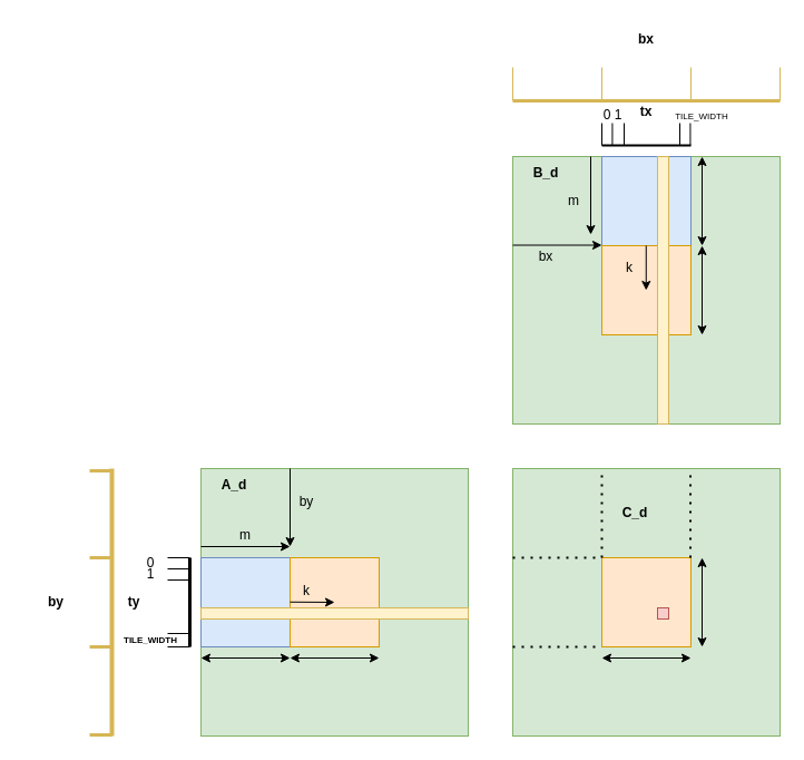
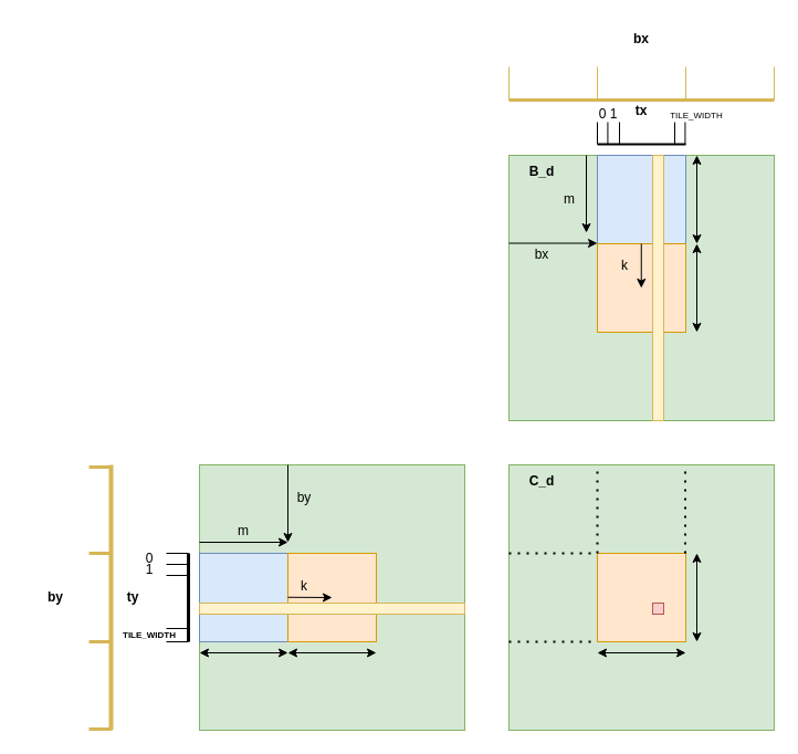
  <mxCell id="0" />
  <mxCell id="1" parent="0" />
  <mxCell id="2" value="" style="whiteSpace=wrap;html=1;aspect=fixed;fillColor=#d5e8d4;strokeColor=#82b366;" vertex="1" parent="1"><mxGeometry x="180" y="420" width="240" height="240" as="geometry" /></mxCell>
  <mxCell id="3" value="" style="whiteSpace=wrap;html=1;aspect=fixed;fillColor=#d5e8d4;strokeColor=#82b366;" vertex="1" parent="1"><mxGeometry x="460" y="140" width="240" height="240" as="geometry" /></mxCell>
  <mxCell id="4" value="" style="whiteSpace=wrap;html=1;aspect=fixed;fillColor=#d5e8d4;strokeColor=#82b366;" vertex="1" parent="1"><mxGeometry x="460" y="420" width="240" height="240" as="geometry" /></mxCell>
- <mxCell id="5" value="&lt;b&gt;A_d&lt;/b&gt;" style="text;html=1;align=center;verticalAlign=middle;whiteSpace=wrap;rounded=0;" vertex="1" parent="1"><mxGeometry x="180" y="420" width="60" height="30" as="geometry" /></mxCell>
  <mxCell id="6" value="&lt;b&gt;B_d&lt;/b&gt;" style="text;html=1;align=center;verticalAlign=middle;whiteSpace=wrap;rounded=0;" vertex="1" parent="1"><mxGeometry x="460" y="140" width="60" height="30" as="geometry" /></mxCell>
- <mxCell id="7" value="&lt;b&gt;C_d&lt;/b&gt;" style="text;html=1;align=center;verticalAlign=middle;whiteSpace=wrap;rounded=0;" vertex="1" parent="1"><mxGeometry x="540" y="445" width="60" height="30" as="geometry" /></mxCell>
+ <mxCell id="7" value="&lt;b&gt;C_d&lt;/b&gt;" style="text;html=1;align=center;verticalAlign=middle;whiteSpace=wrap;rounded=0;" vertex="1" parent="1"><mxGeometry x="460" y="420" width="60" height="30" as="geometry" /></mxCell>
  <mxCell id="8" value="" style="endArrow=none;html=1;rounded=0;strokeWidth=4;fillColor=#fff2cc;strokeColor=#d6b656;" edge="1" parent="1"><mxGeometry width="50" height="50" relative="1" as="geometry"><mxPoint x="100" y="660" as="sourcePoint" /><mxPoint x="100" y="420" as="targetPoint" /></mxGeometry></mxCell>
  <mxCell id="9" value="" style="endArrow=none;html=1;rounded=0;strokeWidth=3;fillColor=#fff2cc;strokeColor=#d6b656;" edge="1" parent="1"><mxGeometry width="50" height="50" relative="1" as="geometry"><mxPoint x="80" y="422" as="sourcePoint" /><mxPoint x="100" y="422" as="targetPoint" /></mxGeometry></mxCell>
  <mxCell id="10" value="" style="endArrow=none;html=1;rounded=0;strokeWidth=3;fillColor=#fff2cc;strokeColor=#d6b656;" edge="1" parent="1"><mxGeometry width="50" height="50" relative="1" as="geometry"><mxPoint x="80" y="500" as="sourcePoint" /><mxPoint x="100" y="500" as="targetPoint" /></mxGeometry></mxCell>
  <mxCell id="11" value="" style="endArrow=none;html=1;rounded=0;strokeWidth=3;fillColor=#fff2cc;strokeColor=#d6b656;" edge="1" parent="1"><mxGeometry width="50" height="50" relative="1" as="geometry"><mxPoint x="80" y="580" as="sourcePoint" /><mxPoint x="100" y="580" as="targetPoint" /></mxGeometry></mxCell>
  <mxCell id="12" value="" style="endArrow=none;html=1;rounded=0;strokeWidth=3;fillColor=#fff2cc;strokeColor=#d6b656;" edge="1" parent="1"><mxGeometry width="50" height="50" relative="1" as="geometry"><mxPoint x="80" y="659" as="sourcePoint" /><mxPoint x="100" y="659" as="targetPoint" /></mxGeometry></mxCell>
  <mxCell id="13" value="&lt;b&gt;by&lt;/b&gt;" style="text;html=1;align=center;verticalAlign=middle;whiteSpace=wrap;rounded=0;" vertex="1" parent="1"><mxGeometry x="20" y="525" width="60" height="30" as="geometry" /></mxCell>
  <mxCell id="14" value="" style="endArrow=none;html=1;rounded=0;strokeWidth=3;" edge="1" parent="1"><mxGeometry width="50" height="50" relative="1" as="geometry"><mxPoint x="170" y="580" as="sourcePoint" /><mxPoint x="170" y="500" as="targetPoint" /></mxGeometry></mxCell>
  <mxCell id="15" value="" style="endArrow=none;html=1;rounded=0;" edge="1" parent="1"><mxGeometry width="50" height="50" relative="1" as="geometry"><mxPoint x="150" y="500" as="sourcePoint" /><mxPoint x="170" y="500" as="targetPoint" /></mxGeometry></mxCell>
  <mxCell id="16" value="" style="endArrow=none;html=1;rounded=0;" edge="1" parent="1"><mxGeometry width="50" height="50" relative="1" as="geometry"><mxPoint x="150" y="510" as="sourcePoint" /><mxPoint x="170" y="510" as="targetPoint" /></mxGeometry></mxCell>
  <mxCell id="17" value="" style="endArrow=none;html=1;rounded=0;" edge="1" parent="1"><mxGeometry width="50" height="50" relative="1" as="geometry"><mxPoint x="150" y="520" as="sourcePoint" /><mxPoint x="170" y="520" as="targetPoint" /></mxGeometry></mxCell>
  <mxCell id="18" value="" style="endArrow=none;html=1;rounded=0;" edge="1" parent="1"><mxGeometry width="50" height="50" relative="1" as="geometry"><mxPoint x="150" y="580" as="sourcePoint" /><mxPoint x="170" y="580" as="targetPoint" /></mxGeometry></mxCell>
  <mxCell id="19" value="&lt;b&gt;ty&lt;/b&gt;" style="text;html=1;align=center;verticalAlign=middle;whiteSpace=wrap;rounded=0;" vertex="1" parent="1"><mxGeometry x="90" y="525" width="60" height="30" as="geometry" /></mxCell>
  <mxCell id="20" value="0" style="text;html=1;align=center;verticalAlign=middle;whiteSpace=wrap;rounded=0;" vertex="1" parent="1"><mxGeometry x="120" y="500" width="30" height="10" as="geometry" /></mxCell>
  <mxCell id="21" value="1" style="text;html=1;align=center;verticalAlign=middle;whiteSpace=wrap;rounded=0;" vertex="1" parent="1"><mxGeometry x="120" y="510" width="30" height="10" as="geometry" /></mxCell>
  <mxCell id="22" value="&lt;font style=&quot;font-size: 8px;&quot;&gt;&lt;b&gt;TILE_WIDTH&lt;/b&gt;&lt;/font&gt;" style="text;html=1;align=center;verticalAlign=middle;whiteSpace=wrap;rounded=0;" vertex="1" parent="1"><mxGeometry x="120" y="568" width="30" height="10" as="geometry" /></mxCell>
  <mxCell id="23" value="" style="endArrow=none;html=1;rounded=0;" edge="1" parent="1"><mxGeometry width="50" height="50" relative="1" as="geometry"><mxPoint x="150" y="568" as="sourcePoint" /><mxPoint x="170" y="568" as="targetPoint" /></mxGeometry></mxCell>
  <mxCell id="24" value="" style="rounded=0;whiteSpace=wrap;html=1;fillColor=#dae8fc;strokeColor=#6c8ebf;" vertex="1" parent="1"><mxGeometry x="180" y="500" width="80" height="80" as="geometry" /></mxCell>
  <mxCell id="25" value="" style="rounded=0;whiteSpace=wrap;html=1;fillColor=#ffe6cc;strokeColor=#d79b00;" vertex="1" parent="1"><mxGeometry x="260" y="500" width="80" height="80" as="geometry" /></mxCell>
  <mxCell id="26" value="" style="rounded=0;whiteSpace=wrap;html=1;fillColor=#dae8fc;strokeColor=#6c8ebf;" vertex="1" parent="1"><mxGeometry x="540" y="140" width="80" height="80" as="geometry" /></mxCell>
  <mxCell id="27" value="" style="rounded=0;whiteSpace=wrap;html=1;fillColor=#ffe6cc;strokeColor=#d79b00;" vertex="1" parent="1"><mxGeometry x="540" y="220" width="80" height="80" as="geometry" /></mxCell>
  <mxCell id="28" value="" style="rounded=0;whiteSpace=wrap;html=1;fillColor=#ffe6cc;strokeColor=#d79b00;" vertex="1" parent="1"><mxGeometry x="540" y="500" width="80" height="80" as="geometry" /></mxCell>
  <mxCell id="29" value="" style="endArrow=classic;html=1;rounded=0;" edge="1" parent="1"><mxGeometry width="50" height="50" relative="1" as="geometry"><mxPoint x="180" y="490" as="sourcePoint" /><mxPoint x="260" y="490" as="targetPoint" /></mxGeometry></mxCell>
  <mxCell id="30" value="" style="endArrow=classic;html=1;rounded=0;" edge="1" parent="1"><mxGeometry width="50" height="50" relative="1" as="geometry"><mxPoint x="260" y="420" as="sourcePoint" /><mxPoint x="260" y="490" as="targetPoint" /></mxGeometry></mxCell>
  <mxCell id="31" value="" style="endArrow=classic;startArrow=classic;html=1;rounded=0;" edge="1" parent="1"><mxGeometry width="50" height="50" relative="1" as="geometry"><mxPoint x="180" y="590" as="sourcePoint" /><mxPoint x="260" y="590" as="targetPoint" /></mxGeometry></mxCell>
  <mxCell id="32" value="" style="endArrow=classic;startArrow=classic;html=1;rounded=0;" edge="1" parent="1"><mxGeometry width="50" height="50" relative="1" as="geometry"><mxPoint x="260" y="590" as="sourcePoint" /><mxPoint x="340" y="590" as="targetPoint" /></mxGeometry></mxCell>
  <mxCell id="33" value="" style="endArrow=classic;startArrow=classic;html=1;rounded=0;" edge="1" parent="1"><mxGeometry width="50" height="50" relative="1" as="geometry"><mxPoint x="540" y="590" as="sourcePoint" /><mxPoint x="620" y="590" as="targetPoint" /></mxGeometry></mxCell>
  <mxCell id="34" value="" style="endArrow=classic;startArrow=classic;html=1;rounded=0;" edge="1" parent="1"><mxGeometry width="50" height="50" relative="1" as="geometry"><mxPoint x="630" y="580" as="sourcePoint" /><mxPoint x="630" y="500" as="targetPoint" /></mxGeometry></mxCell>
  <mxCell id="35" value="" style="endArrow=classic;startArrow=classic;html=1;rounded=0;" edge="1" parent="1"><mxGeometry width="50" height="50" relative="1" as="geometry"><mxPoint x="630" y="220" as="sourcePoint" /><mxPoint x="630" y="140" as="targetPoint" /></mxGeometry></mxCell>
  <mxCell id="36" value="" style="endArrow=classic;startArrow=classic;html=1;rounded=0;" edge="1" parent="1"><mxGeometry width="50" height="50" relative="1" as="geometry"><mxPoint x="630" y="300" as="sourcePoint" /><mxPoint x="630" y="220" as="targetPoint" /></mxGeometry></mxCell>
  <mxCell id="37" value="" style="endArrow=none;dashed=1;html=1;dashPattern=1 3;strokeWidth=2;rounded=0;" edge="1" parent="1"><mxGeometry width="50" height="50" relative="1" as="geometry"><mxPoint x="460" y="500" as="sourcePoint" /><mxPoint x="540" y="500" as="targetPoint" /></mxGeometry></mxCell>
  <mxCell id="38" value="" style="endArrow=none;dashed=1;html=1;dashPattern=1 3;strokeWidth=2;rounded=0;" edge="1" parent="1"><mxGeometry width="50" height="50" relative="1" as="geometry"><mxPoint x="460" y="580" as="sourcePoint" /><mxPoint x="540" y="580" as="targetPoint" /></mxGeometry></mxCell>
  <mxCell id="39" value="" style="endArrow=none;dashed=1;html=1;dashPattern=1 3;strokeWidth=2;rounded=0;" edge="1" parent="1"><mxGeometry width="50" height="50" relative="1" as="geometry"><mxPoint x="540" y="500" as="sourcePoint" /><mxPoint x="540" y="420" as="targetPoint" /></mxGeometry></mxCell>
  <mxCell id="40" value="" style="endArrow=none;dashed=1;html=1;dashPattern=1 3;strokeWidth=2;rounded=0;" edge="1" parent="1"><mxGeometry width="50" height="50" relative="1" as="geometry"><mxPoint x="619.52" y="500" as="sourcePoint" /><mxPoint x="619.52" y="420" as="targetPoint" /></mxGeometry></mxCell>
  <mxCell id="41" value="" style="rounded=0;whiteSpace=wrap;html=1;fillColor=#fff2cc;strokeColor=#d6b656;" vertex="1" parent="1"><mxGeometry x="180" y="545" width="240" height="10" as="geometry" /></mxCell>
  <mxCell id="42" value="" style="rounded=0;whiteSpace=wrap;html=1;fillColor=#fff2cc;strokeColor=#d6b656;" vertex="1" parent="1"><mxGeometry x="590" y="140" width="10" height="240" as="geometry" /></mxCell>
  <mxCell id="43" value="" style="endArrow=none;dashed=1;html=1;dashPattern=1 3;strokeWidth=2;rounded=0;" edge="1" parent="1" target="44"><mxGeometry width="50" height="50" relative="1" as="geometry"><mxPoint x="600" y="550" as="sourcePoint" /><mxPoint x="600" y="380" as="targetPoint" /></mxGeometry></mxCell>
  <mxCell id="44" value="" style="rounded=0;whiteSpace=wrap;html=1;fillColor=#f8cecc;strokeColor=#b85450;" vertex="1" parent="1"><mxGeometry x="590" y="545" width="10" height="10" as="geometry" /></mxCell>
  <mxCell id="45" value="k" style="text;html=1;align=center;verticalAlign=middle;whiteSpace=wrap;rounded=0;" vertex="1" parent="1"><mxGeometry x="550" y="230" width="30" height="20" as="geometry" /></mxCell>
  <mxCell id="46" value="k" style="text;html=1;align=center;verticalAlign=middle;whiteSpace=wrap;rounded=0;" vertex="1" parent="1"><mxGeometry x="260" y="520" width="30" height="20" as="geometry" /></mxCell>
  <mxCell id="47" value="by" style="text;html=1;align=center;verticalAlign=middle;whiteSpace=wrap;rounded=0;" vertex="1" parent="1"><mxGeometry x="260" y="440" width="30" height="20" as="geometry" /></mxCell>
  <mxCell id="48" value="m" style="text;html=1;align=center;verticalAlign=middle;whiteSpace=wrap;rounded=0;" vertex="1" parent="1"><mxGeometry x="205" y="470" width="30" height="20" as="geometry" /></mxCell>
  <mxCell id="49" value="" style="endArrow=classic;html=1;rounded=0;" edge="1" parent="1"><mxGeometry width="50" height="50" relative="1" as="geometry"><mxPoint x="260" y="539.76" as="sourcePoint" /><mxPoint x="300" y="540" as="targetPoint" /></mxGeometry></mxCell>
  <mxCell id="50" value="" style="endArrow=classic;html=1;rounded=0;" edge="1" parent="1"><mxGeometry width="50" height="50" relative="1" as="geometry"><mxPoint x="530" y="140" as="sourcePoint" /><mxPoint x="530" y="210" as="targetPoint" /></mxGeometry></mxCell>
  <mxCell id="51" value="" style="endArrow=classic;html=1;rounded=0;" edge="1" parent="1"><mxGeometry width="50" height="50" relative="1" as="geometry"><mxPoint x="460" y="219.52" as="sourcePoint" /><mxPoint x="540" y="219.52" as="targetPoint" /></mxGeometry></mxCell>
  <mxCell id="52" value="bx" style="text;html=1;align=center;verticalAlign=middle;whiteSpace=wrap;rounded=0;" vertex="1" parent="1"><mxGeometry x="475" y="220" width="30" height="20" as="geometry" /></mxCell>
  <mxCell id="53" value="m" style="text;html=1;align=center;verticalAlign=middle;whiteSpace=wrap;rounded=0;" vertex="1" parent="1"><mxGeometry x="500" y="170" width="30" height="20" as="geometry" /></mxCell>
  <mxCell id="54" value="" style="endArrow=classic;html=1;rounded=0;" edge="1" parent="1"><mxGeometry width="50" height="50" relative="1" as="geometry"><mxPoint x="579.76" y="220" as="sourcePoint" /><mxPoint x="579.76" y="260" as="targetPoint" /></mxGeometry></mxCell>
  <mxCell id="55" value="" style="endArrow=none;html=1;rounded=0;strokeWidth=3;fillColor=#fff2cc;strokeColor=#d6b656;" edge="1" parent="1"><mxGeometry width="50" height="50" relative="1" as="geometry"><mxPoint x="460" y="90" as="sourcePoint" /><mxPoint x="700" y="90" as="targetPoint" /></mxGeometry></mxCell>
  <mxCell id="56" value="" style="endArrow=none;html=1;rounded=0;fillColor=#fff2cc;strokeColor=#d6b656;" edge="1" parent="1"><mxGeometry width="50" height="50" relative="1" as="geometry"><mxPoint x="460" y="90" as="sourcePoint" /><mxPoint x="460" as="targetPoint" y="60" /></mxGeometry></mxCell>
  <mxCell id="57" value="" style="endArrow=none;html=1;rounded=0;fillColor=#fff2cc;strokeColor=#d6b656;" edge="1" parent="1"><mxGeometry width="50" height="50" relative="1" as="geometry"><mxPoint x="540" y="90" as="sourcePoint" /><mxPoint x="540" as="targetPoint" y="60" /></mxGeometry></mxCell>
  <mxCell id="58" value="" style="endArrow=none;html=1;rounded=0;fillColor=#fff2cc;strokeColor=#d6b656;" edge="1" parent="1"><mxGeometry width="50" height="50" relative="1" as="geometry"><mxPoint x="620" y="90" as="sourcePoint" /><mxPoint x="620" as="targetPoint" y="60" /></mxGeometry></mxCell>
  <mxCell id="59" value="" style="endArrow=none;html=1;rounded=0;fillColor=#fff2cc;strokeColor=#d6b656;" edge="1" parent="1"><mxGeometry width="50" height="50" relative="1" as="geometry"><mxPoint x="700" y="90" as="sourcePoint" /><mxPoint x="700" as="targetPoint" y="60" /></mxGeometry></mxCell>
  <mxCell id="60" value="&lt;b&gt;bx&lt;/b&gt;" style="text;html=1;align=center;verticalAlign=middle;whiteSpace=wrap;rounded=0;" vertex="1" parent="1"><mxGeometry x="550" y="20" width="60" height="30" as="geometry" /></mxCell>
  <mxCell id="61" value="" style="endArrow=none;html=1;rounded=0;strokeWidth=2;" edge="1" parent="1"><mxGeometry width="50" height="50" relative="1" as="geometry"><mxPoint x="540" y="130" as="sourcePoint" /><mxPoint x="620" y="130" as="targetPoint" /></mxGeometry></mxCell>
  <mxCell id="62" value="" style="endArrow=none;html=1;rounded=0;" edge="1" parent="1"><mxGeometry width="50" height="50" relative="1" as="geometry"><mxPoint x="540" y="130" as="sourcePoint" /><mxPoint x="540" y="110" as="targetPoint" /></mxGeometry></mxCell>
  <mxCell id="63" value="" style="endArrow=none;html=1;rounded=0;" edge="1" parent="1"><mxGeometry width="50" height="50" relative="1" as="geometry"><mxPoint x="549.43" y="130" as="sourcePoint" /><mxPoint x="549.43" y="110" as="targetPoint" /></mxGeometry></mxCell>
  <mxCell id="64" value="" style="endArrow=none;html=1;rounded=0;" edge="1" parent="1"><mxGeometry width="50" height="50" relative="1" as="geometry"><mxPoint x="560" y="130" as="sourcePoint" /><mxPoint x="560" y="110" as="targetPoint" /></mxGeometry></mxCell>
  <mxCell id="65" value="" style="endArrow=none;html=1;rounded=0;" edge="1" parent="1"><mxGeometry width="50" height="50" relative="1" as="geometry"><mxPoint x="610" y="130" as="sourcePoint" /><mxPoint x="610" y="110" as="targetPoint" /></mxGeometry></mxCell>
  <mxCell id="66" value="" style="endArrow=none;html=1;rounded=0;" edge="1" parent="1"><mxGeometry width="50" height="50" relative="1" as="geometry"><mxPoint x="619.43" y="130" as="sourcePoint" /><mxPoint x="619.43" y="110" as="targetPoint" /></mxGeometry></mxCell>
  <mxCell id="67" value="&lt;b&gt;tx&lt;/b&gt;" style="text;html=1;align=center;verticalAlign=middle;whiteSpace=wrap;rounded=0;" vertex="1" parent="1"><mxGeometry x="560" y="90" width="40" height="20" as="geometry" /></mxCell>
  <mxCell id="68" value="0" style="text;html=1;align=center;verticalAlign=middle;whiteSpace=wrap;rounded=0;" vertex="1" parent="1"><mxGeometry x="540" y="95" width="10" height="15" as="geometry" /></mxCell>
  <mxCell id="69" value="1" style="text;html=1;align=center;verticalAlign=middle;whiteSpace=wrap;rounded=0;" vertex="1" parent="1"><mxGeometry x="550" y="95" width="10" height="15" as="geometry" /></mxCell>
  <mxCell id="70" value="&lt;font style=&quot;font-size: 8px;&quot;&gt;TILE_WIDTH&lt;/font&gt;" style="text;html=1;align=center;verticalAlign=middle;whiteSpace=wrap;rounded=0;" vertex="1" parent="1"><mxGeometry x="600" y="87.5" width="60" height="30" as="geometry" /></mxCell>
